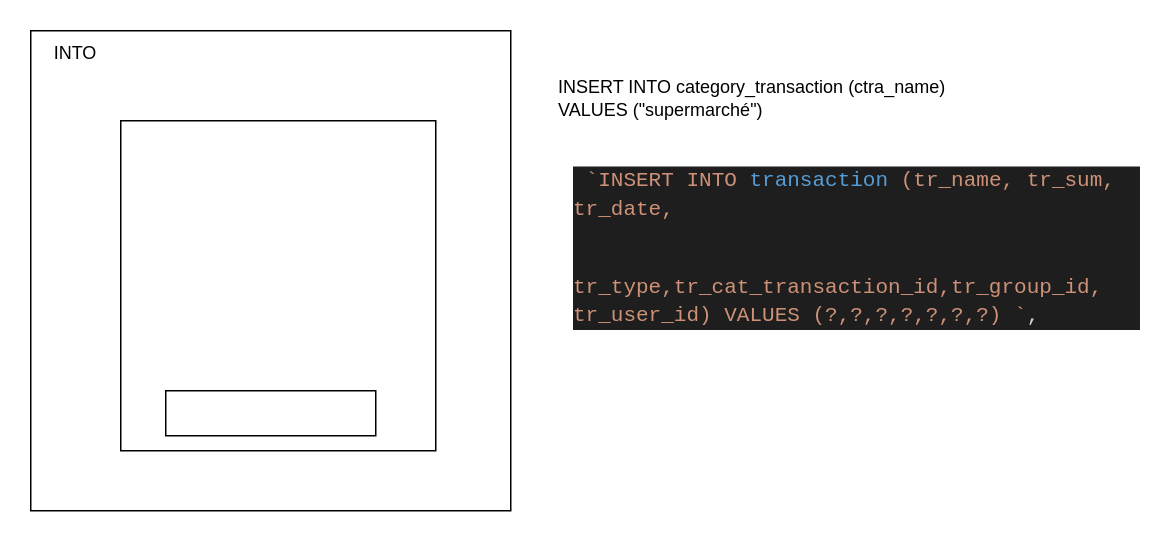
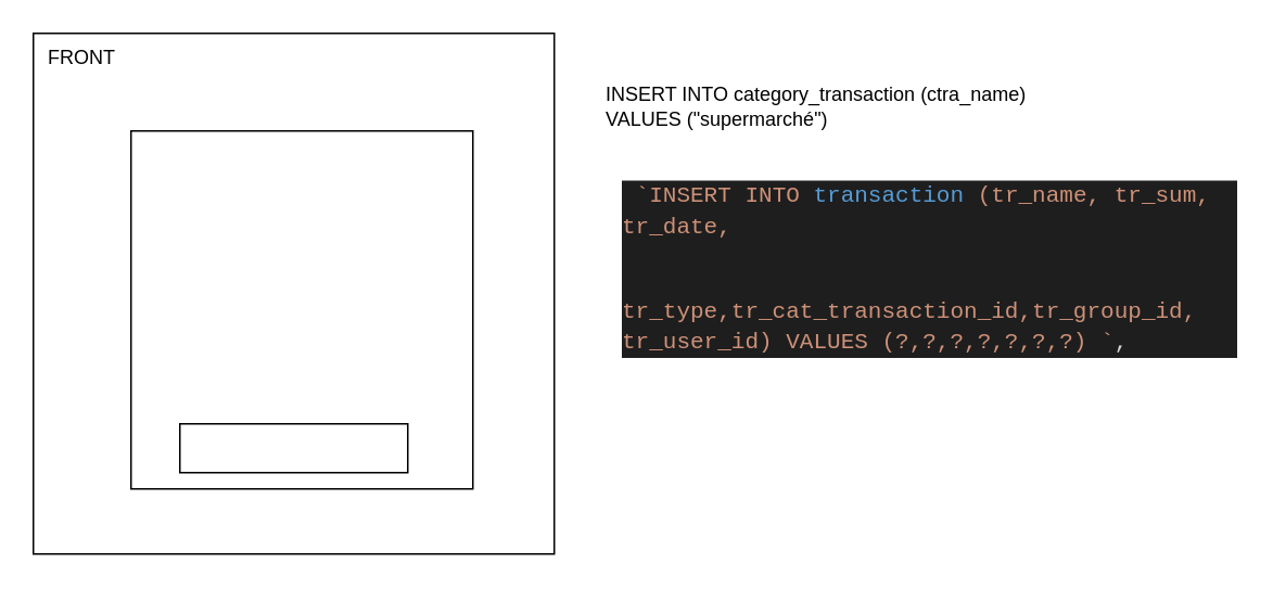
  <mxCell id="0" />
  <mxCell id="1" parent="0" />
  <mxCell id="2" value="" style="rounded=0;whiteSpace=wrap;html=1;" vertex="1" parent="1"><mxGeometry x="20" y="20" width="320" height="320" as="geometry" /></mxCell>
- <mxCell id="3" value="INTO" style="text;html=1;strokeColor=none;fillColor=none;align=center;verticalAlign=middle;whiteSpace=wrap;rounded=0;" vertex="1" parent="1"><mxGeometry x="20" y="20" width="60" height="30" as="geometry" /></mxCell>
+ <mxCell id="3" value="FRONT" style="text;html=1;strokeColor=none;fillColor=none;align=center;verticalAlign=middle;whiteSpace=wrap;rounded=0;" vertex="1" parent="1"><mxGeometry x="20" y="20" width="60" height="30" as="geometry" /></mxCell>
  <mxCell id="4" value="" style="rounded=0;whiteSpace=wrap;html=1;" vertex="1" parent="1"><mxGeometry x="80" y="80" width="210" height="220" as="geometry" /></mxCell>
  <mxCell id="5" value="" style="rounded=0;whiteSpace=wrap;html=1;" vertex="1" parent="1"><mxGeometry x="110" y="260" width="140" height="30" as="geometry" /></mxCell>
  <mxCell id="6" value="INSERT INTO category_transaction (ctra_name) VALUES (&quot;supermarché&quot;)" style="text;html=1;strokeColor=none;fillColor=none;align=left;verticalAlign=middle;whiteSpace=wrap;rounded=0;" vertex="1" parent="1"><mxGeometry x="370" y="40" width="300" height="50" as="geometry" /></mxCell>
  <mxCell id="7" value="&lt;div style=&quot;background-color: rgb(30, 30, 30); font-family: Consolas, &amp;quot;Courier New&amp;quot;, monospace; font-size: 14px; line-height: 19px;&quot;&gt;&lt;p style=&quot;&quot;&gt;&lt;font color=&quot;#d4d4d4&quot;&gt;&amp;nbsp;&lt;/font&gt;&lt;span style=&quot;color: rgb(206, 145, 120);&quot;&gt;`INSERT INTO &lt;/span&gt;&lt;font color=&quot;#569cd6&quot;&gt;transaction&lt;/font&gt;&lt;span style=&quot;color: rgb(206, 145, 120);&quot;&gt;&amp;nbsp;(tr_name, tr_sum, tr_date,&lt;br&gt;&lt;/span&gt;&lt;/p&gt;&lt;p style=&quot;color: rgb(212, 212, 212);&quot;&gt;&lt;span style=&quot;color: #ce9178;&quot;&gt;&amp;nbsp; &amp;nbsp; &amp;nbsp; tr_type,tr_cat_transaction_id,tr_group_id, tr_user_id) VALUES (?,?,?,?,?,?,?) `&lt;/span&gt;,&lt;/p&gt;&lt;p style=&quot;color: rgb(212, 212, 212);&quot;&gt;&lt;/p&gt;&lt;/div&gt;" style="text;html=1;strokeColor=none;fillColor=none;align=left;verticalAlign=middle;whiteSpace=wrap;rounded=0;" vertex="1" parent="1"><mxGeometry x="380" y="110" width="380" height="110" as="geometry" /></mxCell>
